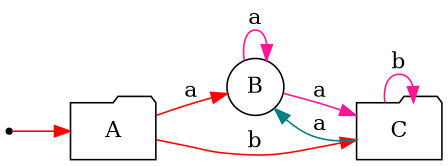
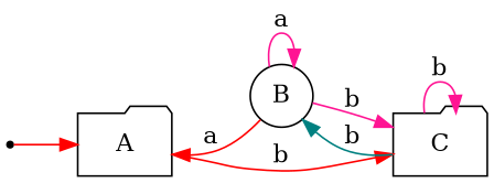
  digraph {
    fontname="DejaVu Serif"
    rankdir=LR
    node [fontname="DejaVu Serif" shape=folder]
    edge [color=red fontname="DejaVu Serif"]
    n1 [label=A]
    n2 [label=B shape=circle]
    n3 [label=C]
    init [shape=point]
-   n1 -> n2 [label=a]
+   n2 -> n1 [label=a]
    n1 -> n3 [label=b]
    n2 -> n2 [color=deeppink label=a]
-   n2 -> n3 [color=deeppink label=a]
-   n3 -> n2 [color=teal label=a]
+   n2 -> n3 [color=deeppink label=b]
+   n3 -> n2 [color=teal label=b]
    n3 -> n3 [color=deeppink label=b]
    init -> n1
  }
